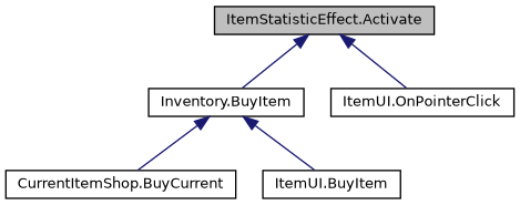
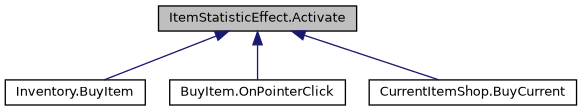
  digraph {
    rankdir=TB
    node [color=black fontname=Helvetica fontsize=10 shape=record]
    edge [color=midnightblue dir=back fontname=Helvetica fontsize=10 labelfontname=Helvetica labelfontsize=10 style=solid]
    n1 [fillcolor=grey75 fontcolor=black height=0.2 label="ItemStatisticEffect.Activate" style=filled width=0.4]
    n2 [height=0.2 label="Inventory.BuyItem" width=0.4]
-   n3 [height=0.2 label="ItemUI.OnPointerClick" width=0.4]
+   n3 [height=0.2 label="BuyItem.OnPointerClick" width=0.4]
    n4 [height=0.2 label="CurrentItemShop.BuyCurrent" width=0.4]
-   n5 [height=0.2 label="ItemUI.BuyItem" width=0.4]
    n1 -> n2
    n1 -> n3
-   n2 -> n4
-   n2 -> n5
+   n1 -> n4
  }
